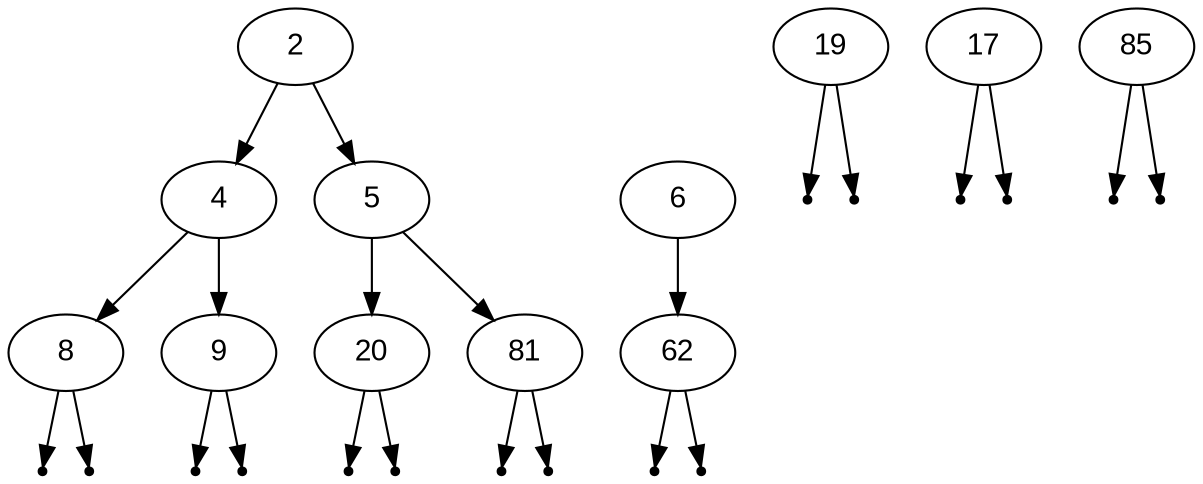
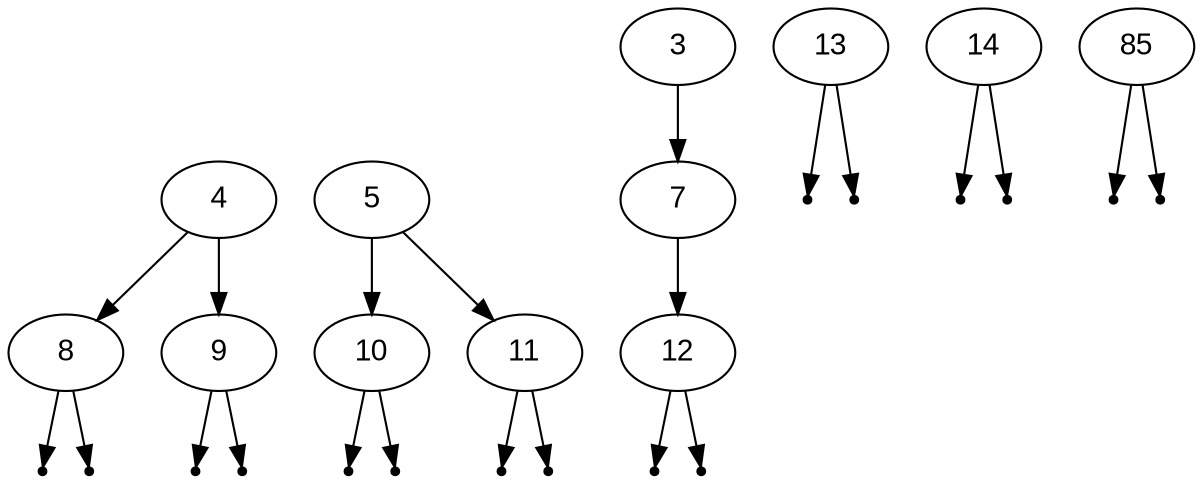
  digraph {
    node [fontname=Arial shape=point]
-   2 [shape=""]
    4 [shape=""]
    5 [shape=""]
-   6 [shape=""]
+   3 [shape=""]
+   6 [label=7 shape=""]
    8 [shape=""]
    9 [shape=""]
-   10 [label=20 shape=""]
-   11 [label=81 shape=""]
+   10 [shape=""]
+   11 [shape=""]
    null0
    null1
    null2
    null3
    null4
    null5
    null6
    null7
-   12 [label=62 shape=""]
+   12 [shape=""]
    null8
    null9
-   13 [label=19 shape=""]
+   13 [shape=""]
    null10
    null11
-   14 [label=17 shape=""]
+   14 [shape=""]
    null12
    null13
    n27 [label=85 shape=""]
    null14
    null15
-   2 -> 4
-   2 -> 5
    4 -> 8
    4 -> 9
    5 -> 10
    5 -> 11
+   3 -> 6
    6 -> 12
    8 -> null0
    8 -> null1
    9 -> null2
    9 -> null3
    10 -> null4
    10 -> null5
    11 -> null6
    11 -> null7
    12 -> null8
    12 -> null9
    13 -> null10
    13 -> null11
    14 -> null12
    14 -> null13
    n27 -> null14
    n27 -> null15
  }
